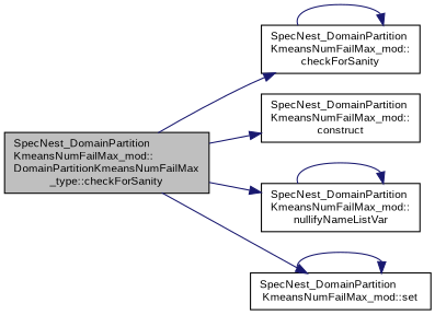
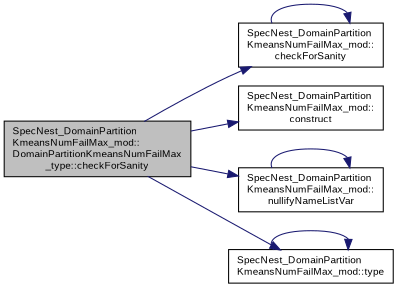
  digraph {
    rankdir=LR
    fontname="Liberation Sans"
    node [color=black fillcolor=white fontname="Liberation Sans" fontsize=10 shape=record style=filled]
    edge [color=midnightblue fontname="Liberation Sans" fontsize=10 labelfontname=Helvetica labelfontsize=10 style=solid]
    n1 [fillcolor=grey75 fontcolor=black height=0.2 label="SpecNest_DomainPartition\lKmeansNumFailMax_mod::\lDomainPartitionKmeansNumFailMax\l_type::checkForSanity" width=0.4]
    n2 [height=0.2 label="SpecNest_DomainPartition\lKmeansNumFailMax_mod::\lcheckForSanity" width=0.4]
    n3 [height=0.2 label="SpecNest_DomainPartition\lKmeansNumFailMax_mod::\lconstruct" width=0.4]
    n4 [height=0.2 label="SpecNest_DomainPartition\lKmeansNumFailMax_mod::\lnullifyNameListVar" width=0.4]
-   n5 [height=0.2 label="SpecNest_DomainPartition\lKmeansNumFailMax_mod::set" width=0.4]
+   n5 [height=0.2 label="SpecNest_DomainPartition\lKmeansNumFailMax_mod::type" width=0.4]
    n1 -> n2
    n1 -> n3
    n1 -> n4
    n1 -> n5
    n2 -> n2
    n4 -> n4
    n5 -> n5
  }
